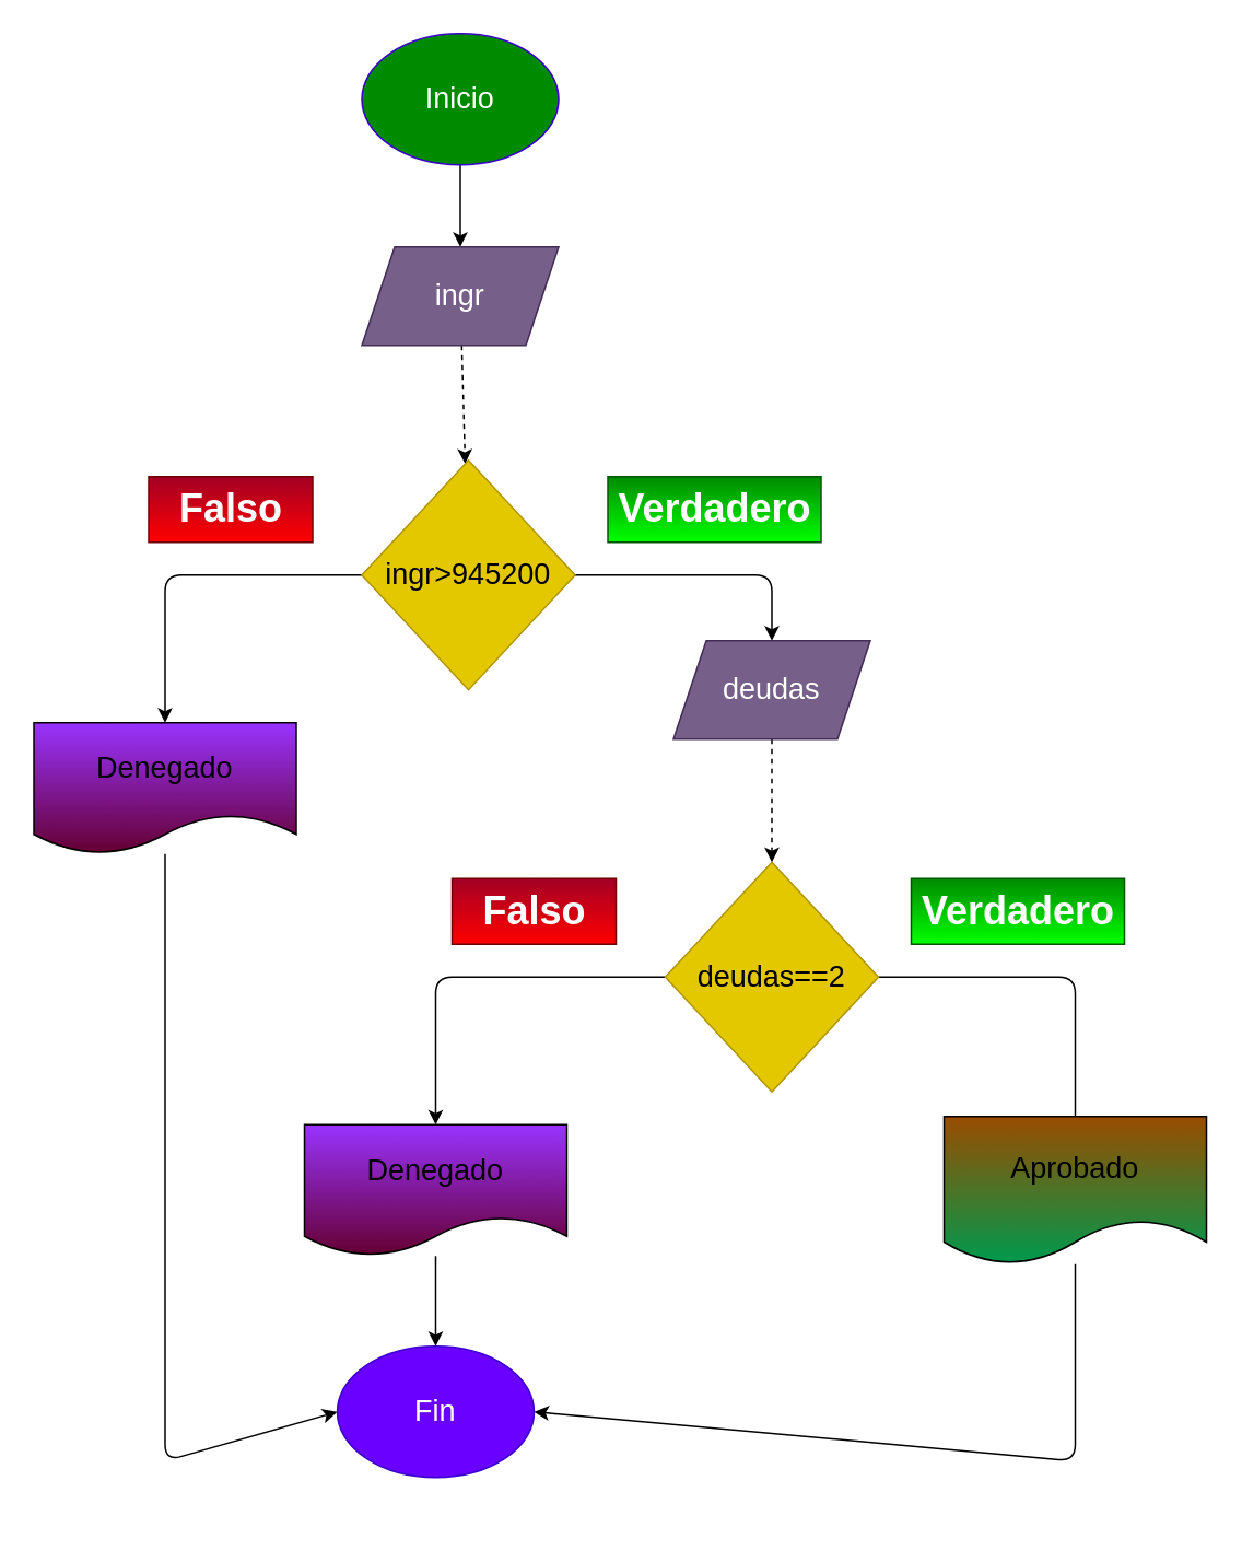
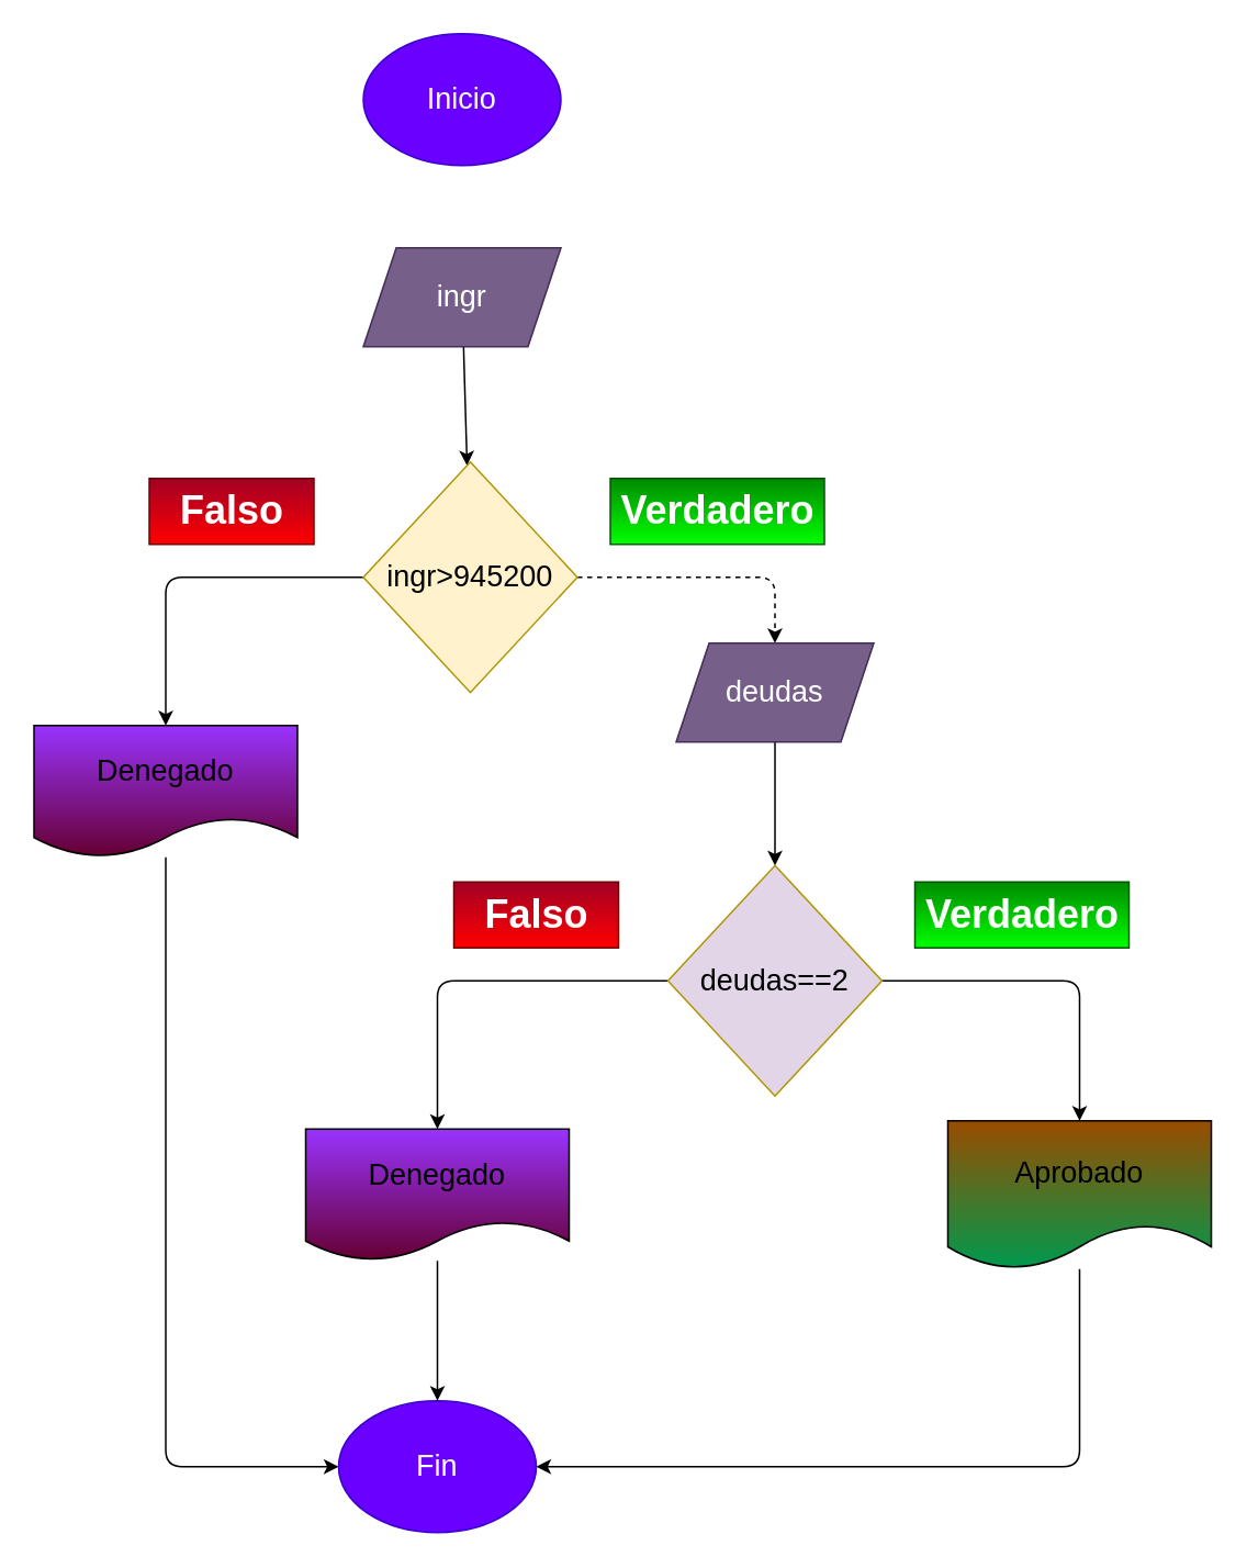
  <mxCell id="0" />
  <mxCell id="1" parent="0" />
- <mxCell id="2" value="" style="edgeStyle=none;html=1;fontSize=18;" parent="1" source="3" target="5" edge="1"><mxGeometry relative="1" as="geometry" /></mxCell>
- <mxCell id="3" value="&lt;font style=&quot;font-size: 18px&quot;&gt;Inicio&lt;/font&gt;" style="ellipse;whiteSpace=wrap;html=1;fillColor=#008a00;fontColor=#ffffff;strokeColor=#3700CC;" parent="1" vertex="1"><mxGeometry x="220" y="20" width="120" height="80" as="geometry" /></mxCell>
- <mxCell id="4" style="edgeStyle=none;html=1;fontSize=18;dashed=1;" parent="1" source="5" target="8" edge="1"><mxGeometry relative="1" as="geometry" /></mxCell>
+ <mxCell id="3" value="&lt;font style=&quot;font-size: 18px&quot;&gt;Inicio&lt;/font&gt;" style="ellipse;whiteSpace=wrap;html=1;fillColor=#6a00ff;fontColor=#ffffff;strokeColor=#3700CC;" parent="1" vertex="1"><mxGeometry x="220" y="20" width="120" height="80" as="geometry" /></mxCell>
+ <mxCell id="4" style="edgeStyle=none;html=1;fontSize=18;" parent="1" source="5" target="8" edge="1"><mxGeometry relative="1" as="geometry" /></mxCell>
  <mxCell id="5" value="&lt;font style=&quot;font-size: 18px&quot;&gt;ingr&lt;/font&gt;" style="shape=parallelogram;perimeter=parallelogramPerimeter;whiteSpace=wrap;html=1;fixedSize=1;fillColor=#76608a;fontColor=#ffffff;strokeColor=#432D57;" parent="1" vertex="1"><mxGeometry x="220" y="150" width="120" height="60" as="geometry" /></mxCell>
- <mxCell id="6" style="edgeStyle=none;html=1;entryX=0.5;entryY=0;entryDx=0;entryDy=0;fontSize=18;" parent="1" source="8" target="24" edge="1"><mxGeometry relative="1" as="geometry"><Array as="points"><mxPoint x="470" y="350" /></Array><mxPoint x="470" y="435" as="targetPoint" /></mxGeometry></mxCell>
+ <mxCell id="6" style="edgeStyle=none;html=1;entryX=0.5;entryY=0;entryDx=0;entryDy=0;fontSize=18;dashed=1;" parent="1" source="8" target="24" edge="1"><mxGeometry relative="1" as="geometry"><Array as="points"><mxPoint x="470" y="350" /></Array><mxPoint x="470" y="435" as="targetPoint" /></mxGeometry></mxCell>
  <mxCell id="7" style="edgeStyle=none;html=1;exitX=0;exitY=0.5;exitDx=0;exitDy=0;entryX=0.5;entryY=0;entryDx=0;entryDy=0;fontSize=18;" parent="1" source="8" target="10" edge="1"><mxGeometry relative="1" as="geometry"><Array as="points"><mxPoint x="100" y="350" /></Array></mxGeometry></mxCell>
- <mxCell id="8" value="ingr&amp;gt;945200" style="rhombus;whiteSpace=wrap;html=1;fontSize=18;fillColor=#e3c800;fontColor=#000000;strokeColor=#B09500;" parent="1" vertex="1"><mxGeometry x="220" y="280" width="130" height="140" as="geometry" /></mxCell>
+ <mxCell id="8" value="ingr&amp;gt;945200" style="rhombus;whiteSpace=wrap;html=1;fontSize=18;fillColor=#fff2cc;fontColor=#000000;strokeColor=#B09500;" parent="1" vertex="1"><mxGeometry x="220" y="280" width="130" height="140" as="geometry" /></mxCell>
  <mxCell id="9" style="edgeStyle=none;html=1;entryX=0;entryY=0.5;entryDx=0;entryDy=0;fontSize=18;" parent="1" source="10" target="13" edge="1"><mxGeometry relative="1" as="geometry"><Array as="points"><mxPoint x="100" y="890" /></Array></mxGeometry></mxCell>
  <mxCell id="10" value="Denegado" style="shape=document;whiteSpace=wrap;html=1;boundedLbl=1;fontSize=18;fillColor=#9933FF;gradientColor=#660033;" parent="1" vertex="1"><mxGeometry x="20" y="440" width="160" height="80" as="geometry" /></mxCell>
  <mxCell id="11" value="Falso" style="text;strokeColor=#6F0000;fillColor=#a20025;html=1;fontSize=24;fontStyle=1;verticalAlign=middle;align=center;fontColor=#ffffff;gradientColor=#FF0000;" parent="1" vertex="1"><mxGeometry x="90" y="290" width="100" height="40" as="geometry" /></mxCell>
  <mxCell id="12" value="Verdadero" style="text;strokeColor=#005700;fillColor=#008a00;html=1;fontSize=24;fontStyle=1;verticalAlign=middle;align=center;fontColor=#ffffff;gradientColor=#00FF00;" parent="1" vertex="1"><mxGeometry x="370" y="290" width="130" height="40" as="geometry" /></mxCell>
- <mxCell id="13" value="Fin" style="ellipse;whiteSpace=wrap;html=1;fontSize=18;fillColor=#6a00ff;fontColor=#ffffff;strokeColor=#3700CC;" parent="1" vertex="1"><mxGeometry x="205" y="820" width="120" height="80" as="geometry" /></mxCell>
- <mxCell id="14" style="edgeStyle=none;html=1;entryX=0.5;entryY=0;entryDx=0;entryDy=0;fontSize=18;endArrow=none;" parent="1" source="16" target="20" edge="1"><mxGeometry relative="1" as="geometry"><Array as="points"><mxPoint x="655" y="595" /></Array></mxGeometry></mxCell>
+ <mxCell id="13" value="Fin" style="ellipse;whiteSpace=wrap;html=1;fontSize=18;fillColor=#6a00ff;fontColor=#ffffff;strokeColor=#3700CC;" parent="1" vertex="1"><mxGeometry x="205" y="850" width="120" height="80" as="geometry" /></mxCell>
+ <mxCell id="14" style="edgeStyle=none;html=1;entryX=0.5;entryY=0;entryDx=0;entryDy=0;fontSize=18;" parent="1" source="16" target="20" edge="1"><mxGeometry relative="1" as="geometry"><Array as="points"><mxPoint x="655" y="595" /></Array></mxGeometry></mxCell>
  <mxCell id="15" style="edgeStyle=none;html=1;exitX=0;exitY=0.5;exitDx=0;exitDy=0;entryX=0.5;entryY=0;entryDx=0;entryDy=0;fontSize=18;" parent="1" source="16" target="18" edge="1"><mxGeometry relative="1" as="geometry"><Array as="points"><mxPoint x="265" y="595" /></Array></mxGeometry></mxCell>
- <mxCell id="16" value="deudas==2" style="rhombus;whiteSpace=wrap;html=1;fontSize=18;fillColor=#e3c800;fontColor=#000000;strokeColor=#B09500;" parent="1" vertex="1"><mxGeometry x="405" y="525" width="130" height="140" as="geometry" /></mxCell>
+ <mxCell id="16" value="deudas==2" style="rhombus;whiteSpace=wrap;html=1;fontSize=18;fillColor=#e1d5e7;fontColor=#000000;strokeColor=#B09500;" parent="1" vertex="1"><mxGeometry x="405" y="525" width="130" height="140" as="geometry" /></mxCell>
  <mxCell id="17" style="edgeStyle=none;html=1;entryX=0.5;entryY=0;entryDx=0;entryDy=0;" parent="1" source="18" target="13" edge="1"><mxGeometry relative="1" as="geometry" /></mxCell>
  <mxCell id="18" value="Denegado" style="shape=document;whiteSpace=wrap;html=1;boundedLbl=1;fontSize=18;fillColor=#9933FF;gradientColor=#660033;" parent="1" vertex="1"><mxGeometry x="185" y="685" width="160" height="80" as="geometry" /></mxCell>
  <mxCell id="19" style="edgeStyle=none;html=1;entryX=1;entryY=0.5;entryDx=0;entryDy=0;" parent="1" source="20" target="13" edge="1"><mxGeometry relative="1" as="geometry"><Array as="points"><mxPoint x="655" y="890" /></Array></mxGeometry></mxCell>
  <mxCell id="20" value="Aprobado" style="shape=document;whiteSpace=wrap;html=1;boundedLbl=1;fontSize=18;gradientColor=#00994D;fillColor=#994C00;" parent="1" vertex="1"><mxGeometry x="575" y="680" width="160" height="90" as="geometry" /></mxCell>
  <mxCell id="21" value="Falso" style="text;strokeColor=#6F0000;fillColor=#a20025;html=1;fontSize=24;fontStyle=1;verticalAlign=middle;align=center;fontColor=#ffffff;gradientColor=#FF0000;" parent="1" vertex="1"><mxGeometry x="275" y="535" width="100" height="40" as="geometry" /></mxCell>
  <mxCell id="22" value="Verdadero" style="text;strokeColor=#005700;fillColor=#008a00;html=1;fontSize=24;fontStyle=1;verticalAlign=middle;align=center;fontColor=#ffffff;gradientColor=#00FF00;" parent="1" vertex="1"><mxGeometry x="555" y="535" width="130" height="40" as="geometry" /></mxCell>
- <mxCell id="23" style="edgeStyle=none;html=1;entryX=0.5;entryY=0;entryDx=0;entryDy=0;dashed=1;" parent="1" source="24" target="16" edge="1"><mxGeometry relative="1" as="geometry" /></mxCell>
+ <mxCell id="23" style="edgeStyle=none;html=1;entryX=0.5;entryY=0;entryDx=0;entryDy=0;" parent="1" source="24" target="16" edge="1"><mxGeometry relative="1" as="geometry" /></mxCell>
  <mxCell id="24" value="&lt;font style=&quot;font-size: 18px&quot;&gt;deudas&lt;/font&gt;" style="shape=parallelogram;perimeter=parallelogramPerimeter;whiteSpace=wrap;html=1;fixedSize=1;fillColor=#76608a;fontColor=#ffffff;strokeColor=#432D57;" parent="1" vertex="1"><mxGeometry x="410" y="390" width="120" height="60" as="geometry" /></mxCell>
